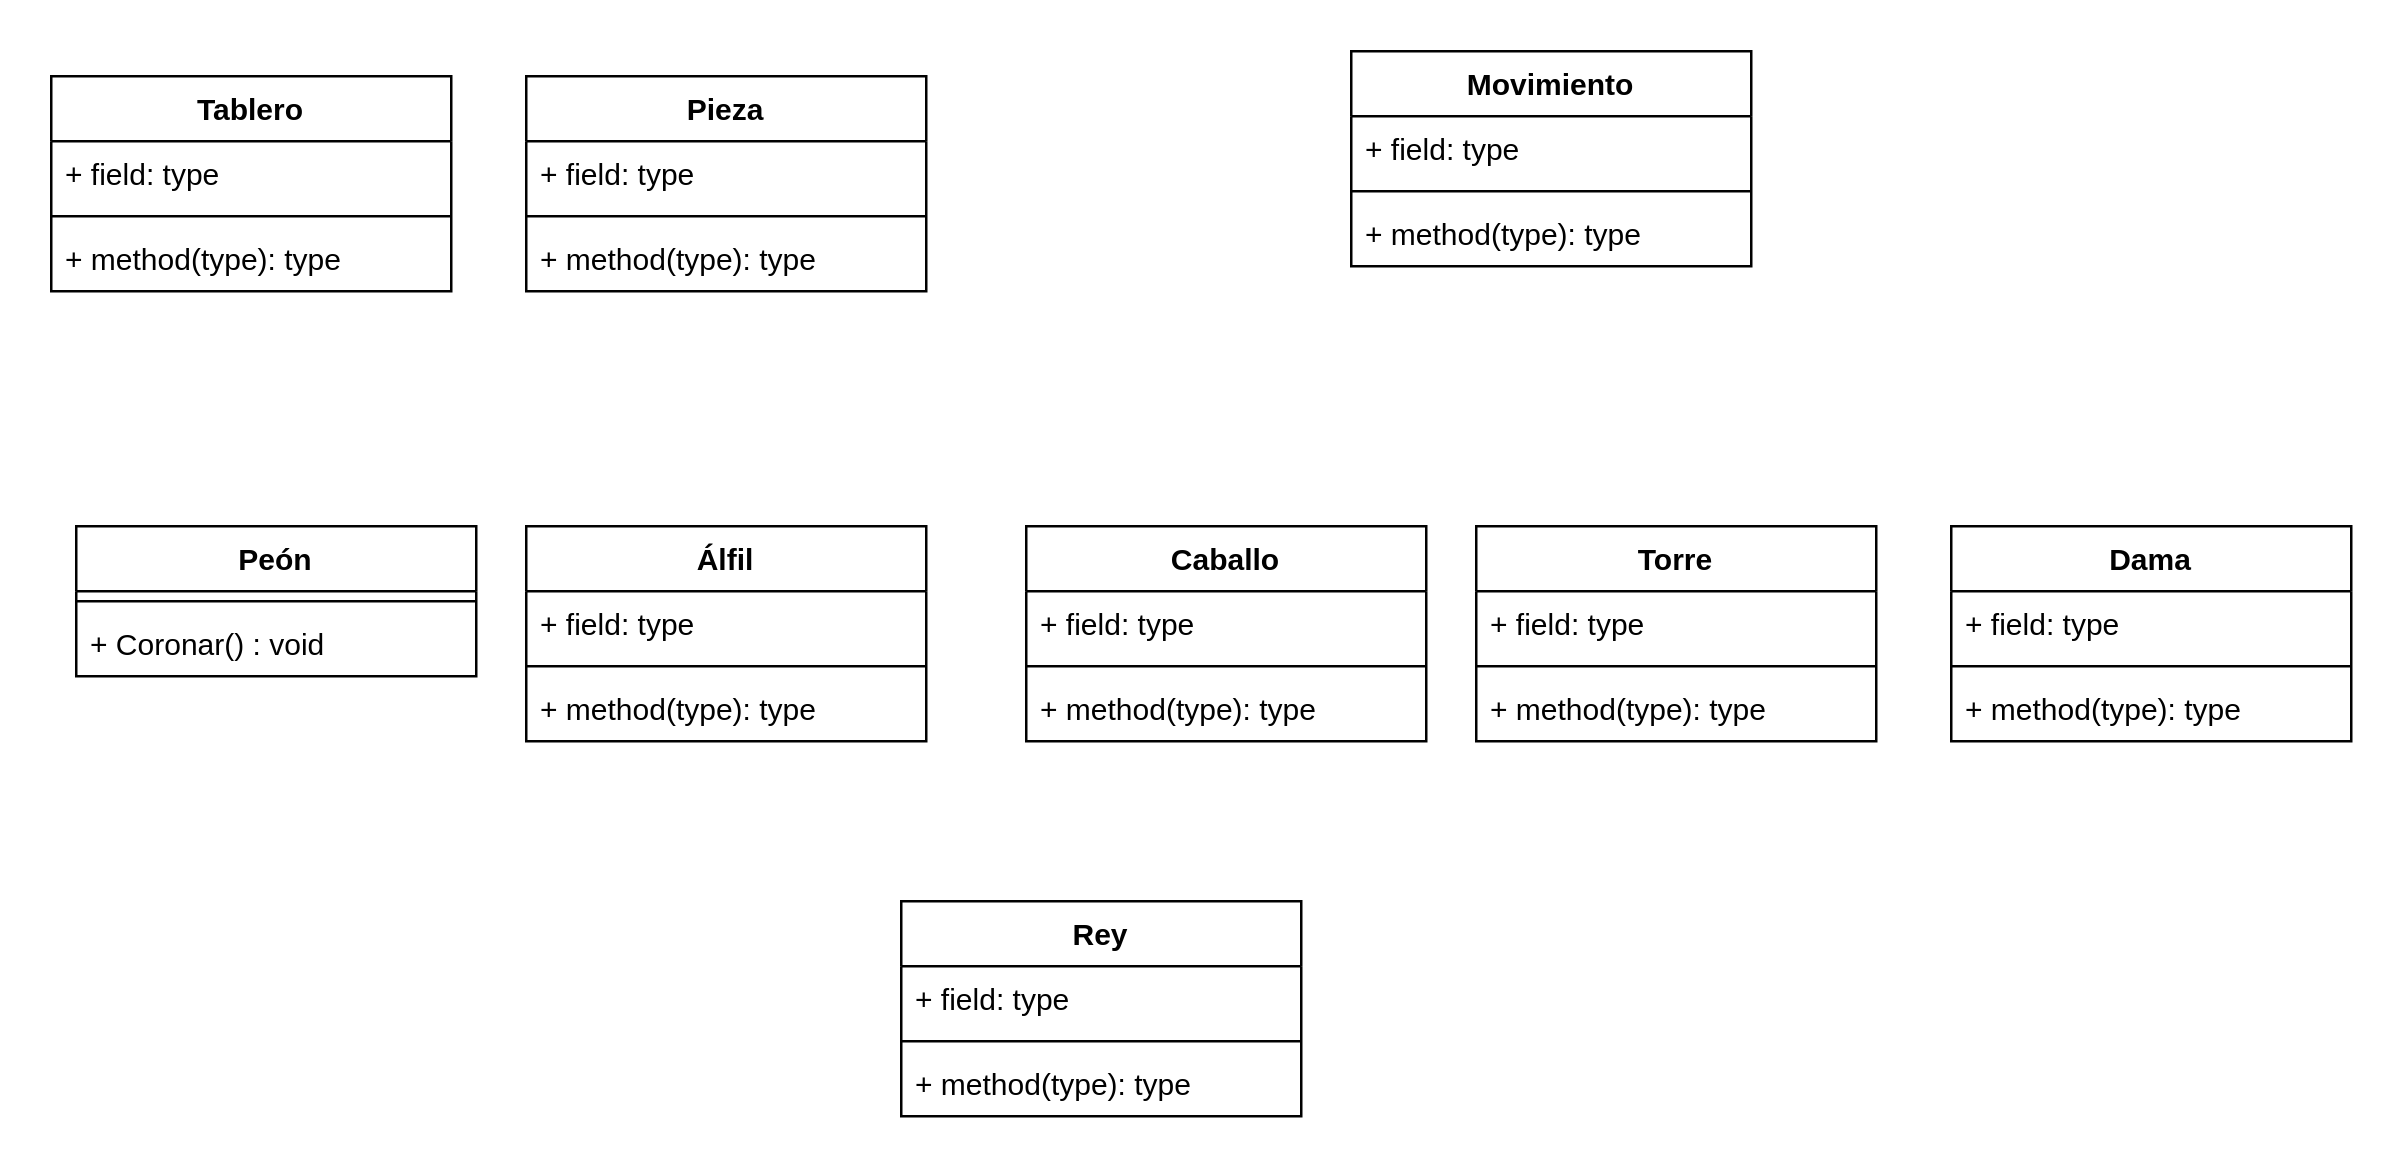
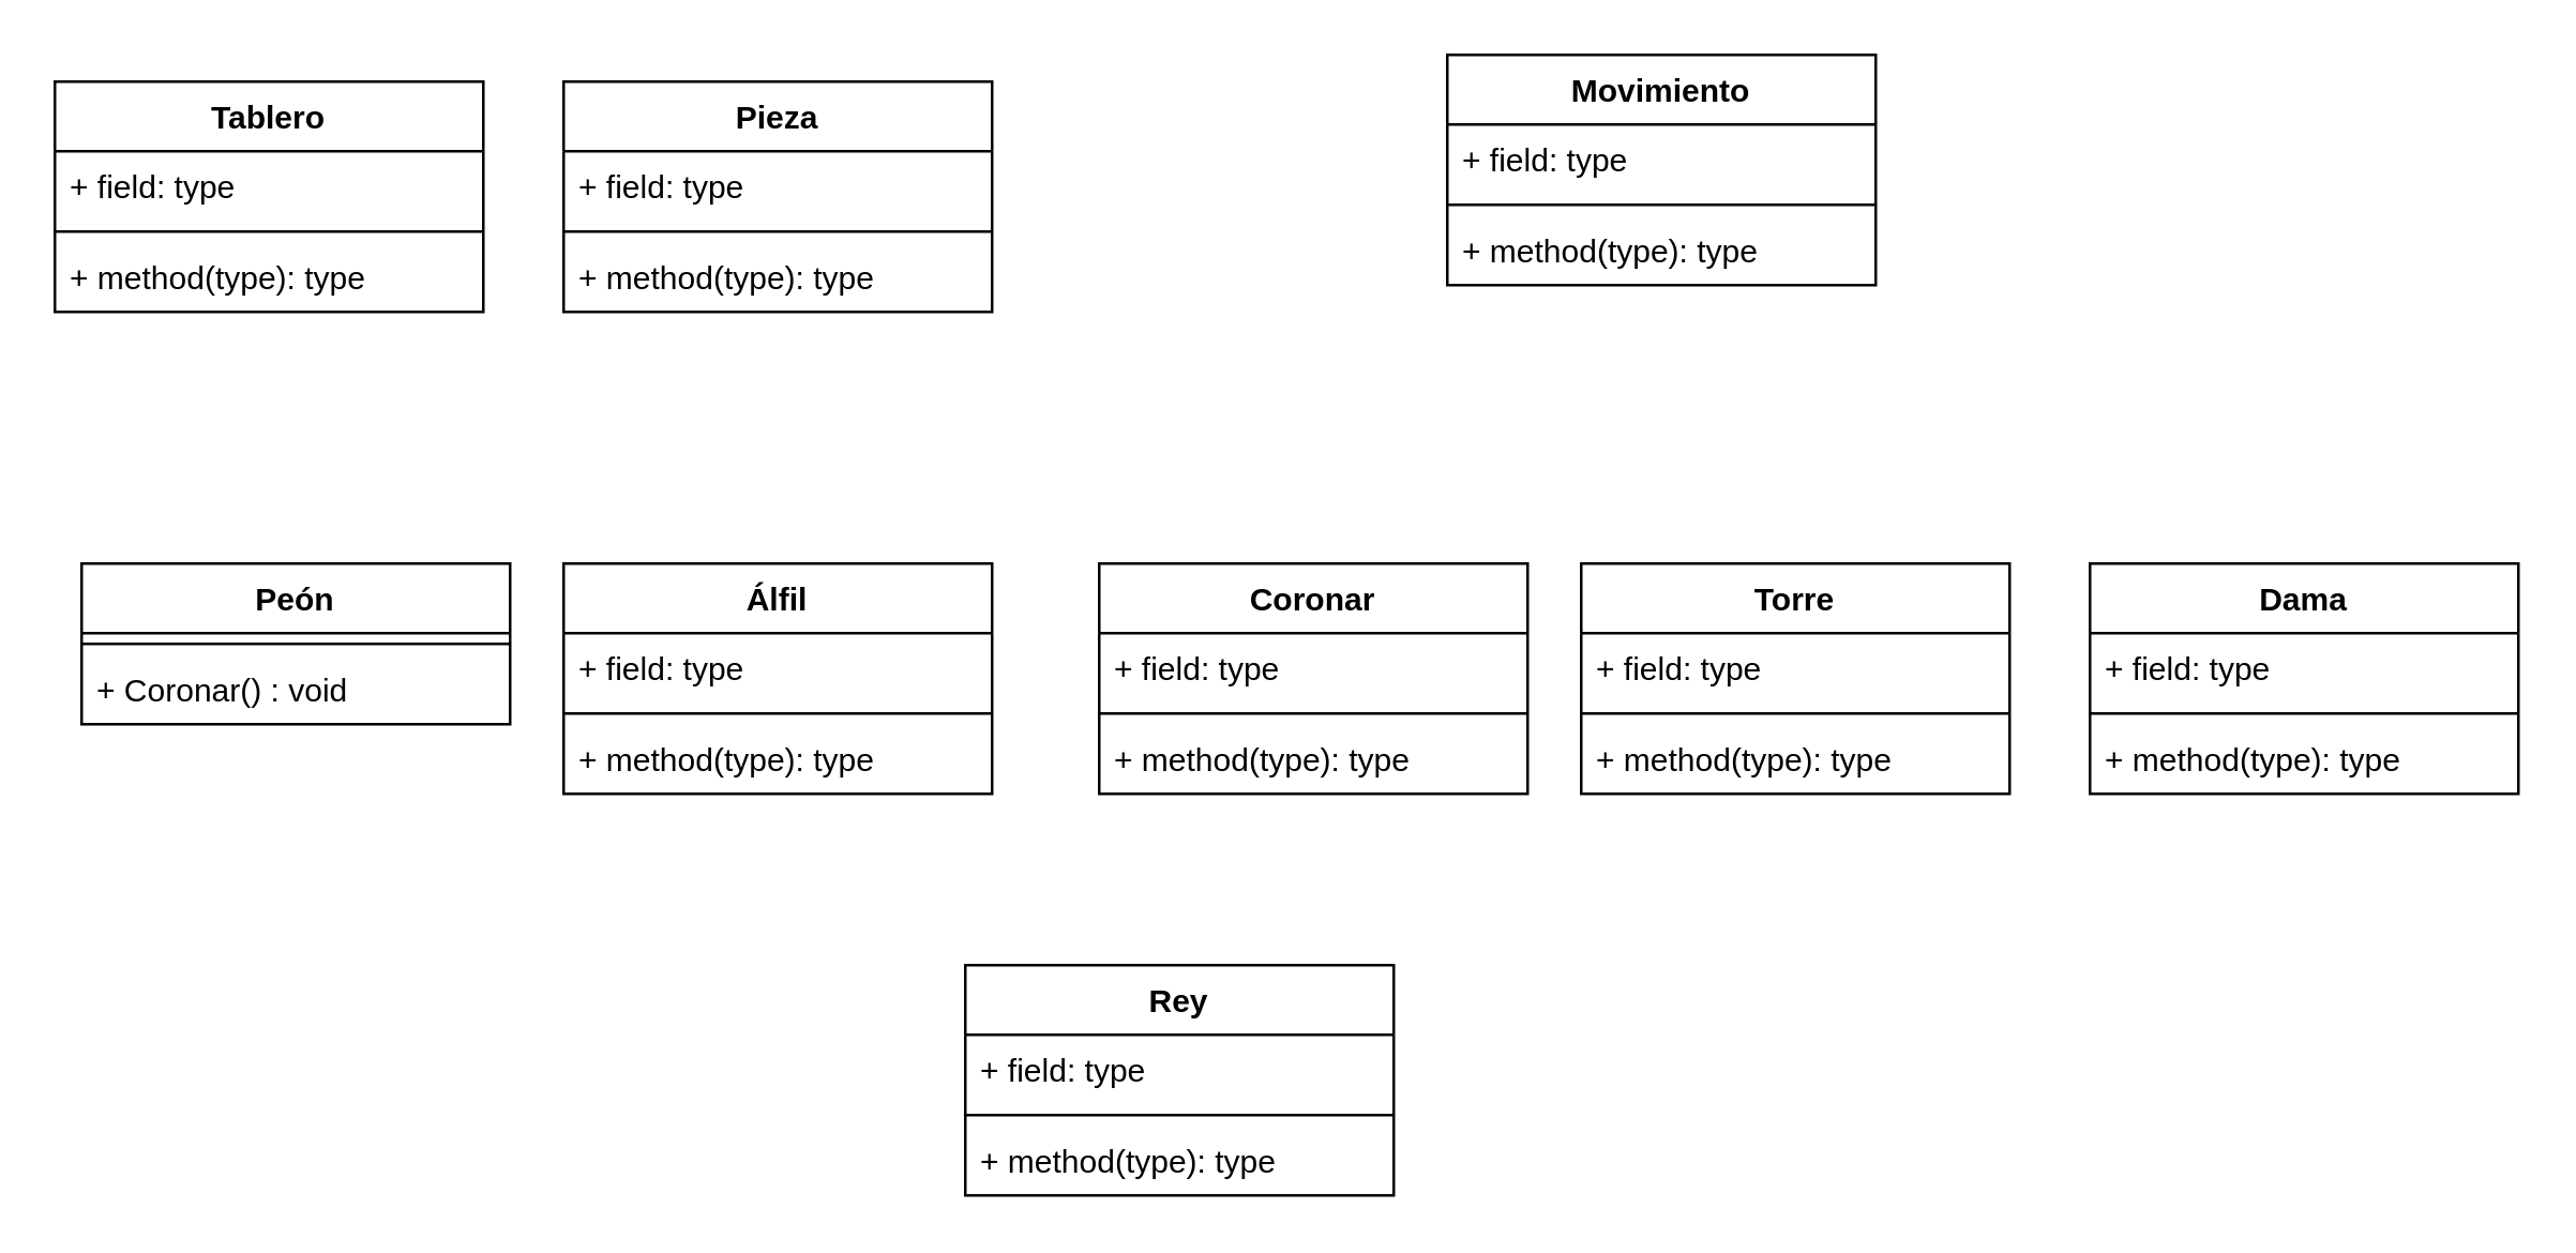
  <mxCell id="0" />
  <mxCell id="1" parent="0" />
  <mxCell id="2" value="Tablero" style="swimlane;fontStyle=1;align=center;verticalAlign=top;childLayout=stackLayout;horizontal=1;startSize=26;horizontalStack=0;resizeParent=1;resizeParentMax=0;resizeLast=0;collapsible=1;marginBottom=0;whiteSpace=wrap;html=1;" vertex="1" parent="1"><mxGeometry x="20" y="30" width="160" height="86" as="geometry" /></mxCell>
  <mxCell id="3" value="+ field: type" style="text;strokeColor=none;fillColor=none;align=left;verticalAlign=top;spacingLeft=4;spacingRight=4;overflow=hidden;rotatable=0;points=[[0,0.5],[1,0.5]];portConstraint=eastwest;whiteSpace=wrap;html=1;" vertex="1" parent="2"><mxGeometry y="26" width="160" height="26" as="geometry" /></mxCell>
  <mxCell id="4" value="" style="line;strokeWidth=1;fillColor=none;align=left;verticalAlign=middle;spacingTop=-1;spacingLeft=3;spacingRight=3;rotatable=0;labelPosition=right;points=[];portConstraint=eastwest;strokeColor=inherit;" vertex="1" parent="2"><mxGeometry y="52" width="160" height="8" as="geometry" /></mxCell>
  <mxCell id="5" value="+ method(type): type" style="text;strokeColor=none;fillColor=none;align=left;verticalAlign=top;spacingLeft=4;spacingRight=4;overflow=hidden;rotatable=0;points=[[0,0.5],[1,0.5]];portConstraint=eastwest;whiteSpace=wrap;html=1;" vertex="1" parent="2"><mxGeometry y="60" width="160" height="26" as="geometry" /></mxCell>
  <mxCell id="6" value="Pieza" style="swimlane;fontStyle=1;align=center;verticalAlign=top;childLayout=stackLayout;horizontal=1;startSize=26;horizontalStack=0;resizeParent=1;resizeParentMax=0;resizeLast=0;collapsible=1;marginBottom=0;whiteSpace=wrap;html=1;" vertex="1" parent="1"><mxGeometry x="210" y="30" width="160" height="86" as="geometry" /></mxCell>
  <mxCell id="7" value="+ field: type" style="text;strokeColor=none;fillColor=none;align=left;verticalAlign=top;spacingLeft=4;spacingRight=4;overflow=hidden;rotatable=0;points=[[0,0.5],[1,0.5]];portConstraint=eastwest;whiteSpace=wrap;html=1;" vertex="1" parent="6"><mxGeometry y="26" width="160" height="26" as="geometry" /></mxCell>
  <mxCell id="8" value="" style="line;strokeWidth=1;fillColor=none;align=left;verticalAlign=middle;spacingTop=-1;spacingLeft=3;spacingRight=3;rotatable=0;labelPosition=right;points=[];portConstraint=eastwest;strokeColor=inherit;" vertex="1" parent="6"><mxGeometry y="52" width="160" height="8" as="geometry" /></mxCell>
  <mxCell id="9" value="+ method(type): type" style="text;strokeColor=none;fillColor=none;align=left;verticalAlign=top;spacingLeft=4;spacingRight=4;overflow=hidden;rotatable=0;points=[[0,0.5],[1,0.5]];portConstraint=eastwest;whiteSpace=wrap;html=1;" vertex="1" parent="6"><mxGeometry y="60" width="160" height="26" as="geometry" /></mxCell>
  <mxCell id="10" value="Peón" style="swimlane;fontStyle=1;align=center;verticalAlign=top;childLayout=stackLayout;horizontal=1;startSize=26;horizontalStack=0;resizeParent=1;resizeParentMax=0;resizeLast=0;collapsible=1;marginBottom=0;whiteSpace=wrap;html=1;" vertex="1" parent="1"><mxGeometry x="30" y="210" width="160" height="60" as="geometry" /></mxCell>
  <mxCell id="11" value="" style="line;strokeWidth=1;fillColor=none;align=left;verticalAlign=middle;spacingTop=-1;spacingLeft=3;spacingRight=3;rotatable=0;labelPosition=right;points=[];portConstraint=eastwest;strokeColor=inherit;" vertex="1" parent="10"><mxGeometry y="26" width="160" height="8" as="geometry" /></mxCell>
  <mxCell id="12" value="+ Coronar() : void" style="text;strokeColor=none;fillColor=none;align=left;verticalAlign=top;spacingLeft=4;spacingRight=4;overflow=hidden;rotatable=0;points=[[0,0.5],[1,0.5]];portConstraint=eastwest;whiteSpace=wrap;html=1;" vertex="1" parent="10"><mxGeometry y="34" width="160" height="26" as="geometry" /></mxCell>
  <mxCell id="13" value="Álfil" style="swimlane;fontStyle=1;align=center;verticalAlign=top;childLayout=stackLayout;horizontal=1;startSize=26;horizontalStack=0;resizeParent=1;resizeParentMax=0;resizeLast=0;collapsible=1;marginBottom=0;whiteSpace=wrap;html=1;" vertex="1" parent="1"><mxGeometry x="210" y="210" width="160" height="86" as="geometry" /></mxCell>
  <mxCell id="14" value="+ field: type" style="text;strokeColor=none;fillColor=none;align=left;verticalAlign=top;spacingLeft=4;spacingRight=4;overflow=hidden;rotatable=0;points=[[0,0.5],[1,0.5]];portConstraint=eastwest;whiteSpace=wrap;html=1;" vertex="1" parent="13"><mxGeometry y="26" width="160" height="26" as="geometry" /></mxCell>
  <mxCell id="15" value="" style="line;strokeWidth=1;fillColor=none;align=left;verticalAlign=middle;spacingTop=-1;spacingLeft=3;spacingRight=3;rotatable=0;labelPosition=right;points=[];portConstraint=eastwest;strokeColor=inherit;" vertex="1" parent="13"><mxGeometry y="52" width="160" height="8" as="geometry" /></mxCell>
  <mxCell id="16" value="+ method(type): type" style="text;strokeColor=none;fillColor=none;align=left;verticalAlign=top;spacingLeft=4;spacingRight=4;overflow=hidden;rotatable=0;points=[[0,0.5],[1,0.5]];portConstraint=eastwest;whiteSpace=wrap;html=1;" vertex="1" parent="13"><mxGeometry y="60" width="160" height="26" as="geometry" /></mxCell>
- <mxCell id="17" value="Caballo" style="swimlane;fontStyle=1;align=center;verticalAlign=top;childLayout=stackLayout;horizontal=1;startSize=26;horizontalStack=0;resizeParent=1;resizeParentMax=0;resizeLast=0;collapsible=1;marginBottom=0;whiteSpace=wrap;html=1;" vertex="1" parent="1"><mxGeometry x="410" y="210" width="160" height="86" as="geometry" /></mxCell>
+ <mxCell id="17" value="Coronar" style="swimlane;fontStyle=1;align=center;verticalAlign=top;childLayout=stackLayout;horizontal=1;startSize=26;horizontalStack=0;resizeParent=1;resizeParentMax=0;resizeLast=0;collapsible=1;marginBottom=0;whiteSpace=wrap;html=1;" vertex="1" parent="1"><mxGeometry x="410" y="210" width="160" height="86" as="geometry" /></mxCell>
  <mxCell id="18" value="+ field: type" style="text;strokeColor=none;fillColor=none;align=left;verticalAlign=top;spacingLeft=4;spacingRight=4;overflow=hidden;rotatable=0;points=[[0,0.5],[1,0.5]];portConstraint=eastwest;whiteSpace=wrap;html=1;" vertex="1" parent="17"><mxGeometry y="26" width="160" height="26" as="geometry" /></mxCell>
  <mxCell id="19" value="" style="line;strokeWidth=1;fillColor=none;align=left;verticalAlign=middle;spacingTop=-1;spacingLeft=3;spacingRight=3;rotatable=0;labelPosition=right;points=[];portConstraint=eastwest;strokeColor=inherit;" vertex="1" parent="17"><mxGeometry y="52" width="160" height="8" as="geometry" /></mxCell>
  <mxCell id="20" value="+ method(type): type" style="text;strokeColor=none;fillColor=none;align=left;verticalAlign=top;spacingLeft=4;spacingRight=4;overflow=hidden;rotatable=0;points=[[0,0.5],[1,0.5]];portConstraint=eastwest;whiteSpace=wrap;html=1;" vertex="1" parent="17"><mxGeometry y="60" width="160" height="26" as="geometry" /></mxCell>
  <mxCell id="21" value="Torre" style="swimlane;fontStyle=1;align=center;verticalAlign=top;childLayout=stackLayout;horizontal=1;startSize=26;horizontalStack=0;resizeParent=1;resizeParentMax=0;resizeLast=0;collapsible=1;marginBottom=0;whiteSpace=wrap;html=1;" vertex="1" parent="1"><mxGeometry x="590" y="210" width="160" height="86" as="geometry" /></mxCell>
  <mxCell id="22" value="+ field: type" style="text;strokeColor=none;fillColor=none;align=left;verticalAlign=top;spacingLeft=4;spacingRight=4;overflow=hidden;rotatable=0;points=[[0,0.5],[1,0.5]];portConstraint=eastwest;whiteSpace=wrap;html=1;" vertex="1" parent="21"><mxGeometry y="26" width="160" height="26" as="geometry" /></mxCell>
  <mxCell id="23" value="" style="line;strokeWidth=1;fillColor=none;align=left;verticalAlign=middle;spacingTop=-1;spacingLeft=3;spacingRight=3;rotatable=0;labelPosition=right;points=[];portConstraint=eastwest;strokeColor=inherit;" vertex="1" parent="21"><mxGeometry y="52" width="160" height="8" as="geometry" /></mxCell>
  <mxCell id="24" value="+ method(type): type" style="text;strokeColor=none;fillColor=none;align=left;verticalAlign=top;spacingLeft=4;spacingRight=4;overflow=hidden;rotatable=0;points=[[0,0.5],[1,0.5]];portConstraint=eastwest;whiteSpace=wrap;html=1;" vertex="1" parent="21"><mxGeometry y="60" width="160" height="26" as="geometry" /></mxCell>
  <mxCell id="25" value="Dama" style="swimlane;fontStyle=1;align=center;verticalAlign=top;childLayout=stackLayout;horizontal=1;startSize=26;horizontalStack=0;resizeParent=1;resizeParentMax=0;resizeLast=0;collapsible=1;marginBottom=0;whiteSpace=wrap;html=1;" vertex="1" parent="1"><mxGeometry x="780" y="210" width="160" height="86" as="geometry" /></mxCell>
  <mxCell id="26" value="+ field: type" style="text;strokeColor=none;fillColor=none;align=left;verticalAlign=top;spacingLeft=4;spacingRight=4;overflow=hidden;rotatable=0;points=[[0,0.5],[1,0.5]];portConstraint=eastwest;whiteSpace=wrap;html=1;" vertex="1" parent="25"><mxGeometry y="26" width="160" height="26" as="geometry" /></mxCell>
  <mxCell id="27" value="" style="line;strokeWidth=1;fillColor=none;align=left;verticalAlign=middle;spacingTop=-1;spacingLeft=3;spacingRight=3;rotatable=0;labelPosition=right;points=[];portConstraint=eastwest;strokeColor=inherit;" vertex="1" parent="25"><mxGeometry y="52" width="160" height="8" as="geometry" /></mxCell>
  <mxCell id="28" value="+ method(type): type" style="text;strokeColor=none;fillColor=none;align=left;verticalAlign=top;spacingLeft=4;spacingRight=4;overflow=hidden;rotatable=0;points=[[0,0.5],[1,0.5]];portConstraint=eastwest;whiteSpace=wrap;html=1;" vertex="1" parent="25"><mxGeometry y="60" width="160" height="26" as="geometry" /></mxCell>
  <mxCell id="29" value="Rey" style="swimlane;fontStyle=1;align=center;verticalAlign=top;childLayout=stackLayout;horizontal=1;startSize=26;horizontalStack=0;resizeParent=1;resizeParentMax=0;resizeLast=0;collapsible=1;marginBottom=0;whiteSpace=wrap;html=1;" vertex="1" parent="1"><mxGeometry x="360" y="360" width="160" height="86" as="geometry" /></mxCell>
  <mxCell id="30" value="+ field: type" style="text;strokeColor=none;fillColor=none;align=left;verticalAlign=top;spacingLeft=4;spacingRight=4;overflow=hidden;rotatable=0;points=[[0,0.5],[1,0.5]];portConstraint=eastwest;whiteSpace=wrap;html=1;" vertex="1" parent="29"><mxGeometry y="26" width="160" height="26" as="geometry" /></mxCell>
  <mxCell id="31" value="" style="line;strokeWidth=1;fillColor=none;align=left;verticalAlign=middle;spacingTop=-1;spacingLeft=3;spacingRight=3;rotatable=0;labelPosition=right;points=[];portConstraint=eastwest;strokeColor=inherit;" vertex="1" parent="29"><mxGeometry y="52" width="160" height="8" as="geometry" /></mxCell>
  <mxCell id="32" value="+ method(type): type" style="text;strokeColor=none;fillColor=none;align=left;verticalAlign=top;spacingLeft=4;spacingRight=4;overflow=hidden;rotatable=0;points=[[0,0.5],[1,0.5]];portConstraint=eastwest;whiteSpace=wrap;html=1;" vertex="1" parent="29"><mxGeometry y="60" width="160" height="26" as="geometry" /></mxCell>
  <mxCell id="33" value="Movimiento" style="swimlane;fontStyle=1;align=center;verticalAlign=top;childLayout=stackLayout;horizontal=1;startSize=26;horizontalStack=0;resizeParent=1;resizeParentMax=0;resizeLast=0;collapsible=1;marginBottom=0;whiteSpace=wrap;html=1;" vertex="1" parent="1"><mxGeometry x="540" y="20" width="160" height="86" as="geometry" /></mxCell>
  <mxCell id="34" value="+ field: type" style="text;strokeColor=none;fillColor=none;align=left;verticalAlign=top;spacingLeft=4;spacingRight=4;overflow=hidden;rotatable=0;points=[[0,0.5],[1,0.5]];portConstraint=eastwest;whiteSpace=wrap;html=1;" vertex="1" parent="33"><mxGeometry y="26" width="160" height="26" as="geometry" /></mxCell>
  <mxCell id="35" value="" style="line;strokeWidth=1;fillColor=none;align=left;verticalAlign=middle;spacingTop=-1;spacingLeft=3;spacingRight=3;rotatable=0;labelPosition=right;points=[];portConstraint=eastwest;strokeColor=inherit;" vertex="1" parent="33"><mxGeometry y="52" width="160" height="8" as="geometry" /></mxCell>
  <mxCell id="36" value="+ method(type): type" style="text;strokeColor=none;fillColor=none;align=left;verticalAlign=top;spacingLeft=4;spacingRight=4;overflow=hidden;rotatable=0;points=[[0,0.5],[1,0.5]];portConstraint=eastwest;whiteSpace=wrap;html=1;" vertex="1" parent="33"><mxGeometry y="60" width="160" height="26" as="geometry" /></mxCell>
